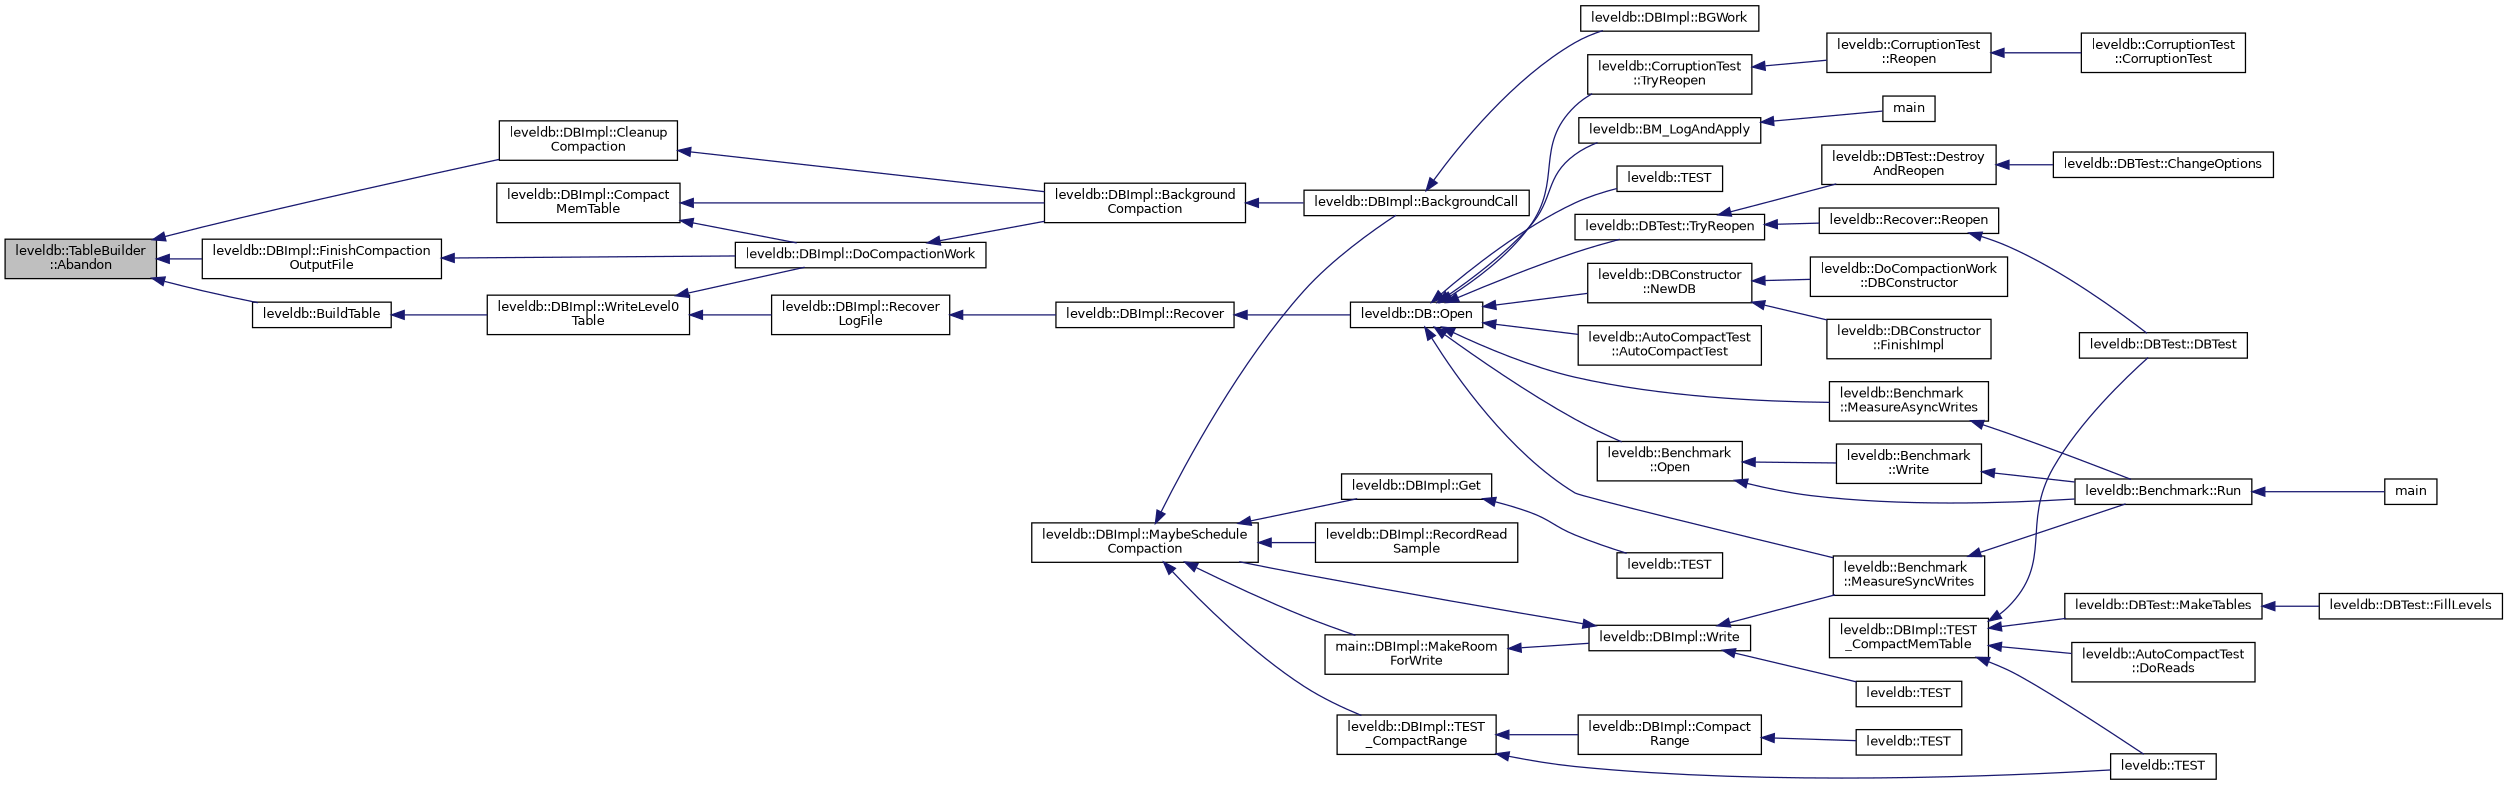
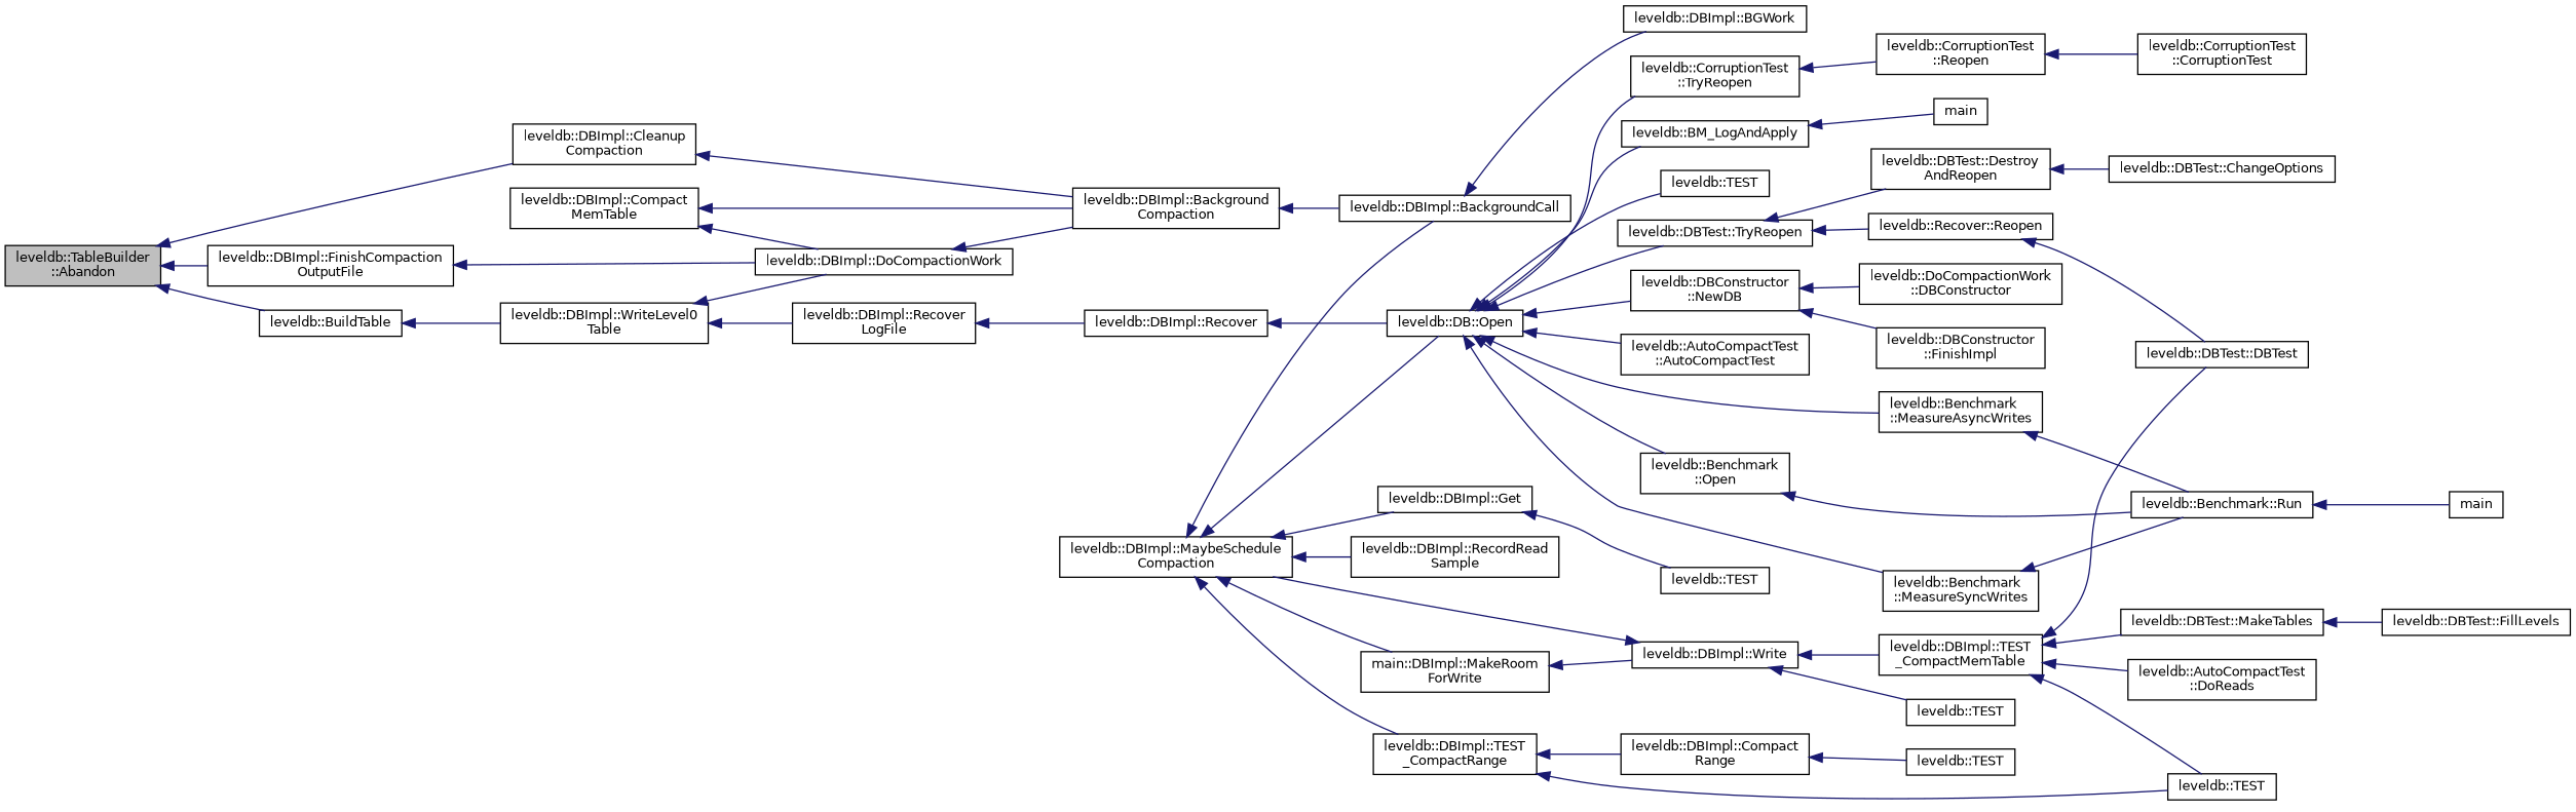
  digraph {
    rankdir=LR
    node [color=black fillcolor=white fontname=Helvetica fontsize=10 shape=record style=filled]
    edge [color=midnightblue dir=back fontname=Helvetica fontsize=10 labelfontname=Helvetica labelfontsize=10 style=solid]
    n1 [fillcolor=grey75 fontcolor=black height=0.2 label="leveldb::TableBuilder\l::Abandon" width=0.4]
    n2 [height=0.2 label="leveldb::BuildTable" width=0.4]
    n3 [height=0.2 label="leveldb::DBImpl::Cleanup\lCompaction" width=0.4]
    n4 [height=0.2 label="leveldb::DBImpl::FinishCompaction\lOutputFile" width=0.4]
    n5 [height=0.2 label="leveldb::DBImpl::WriteLevel0\lTable" width=0.4]
    n6 [height=0.2 label="leveldb::DBImpl::Background\lCompaction" width=0.4]
    n7 [height=0.2 label="leveldb::DBImpl::DoCompactionWork" width=0.4]
    n8 [height=0.2 label="leveldb::DBImpl::Recover\lLogFile" width=0.4]
    n9 [height=0.2 label="leveldb::DBImpl::Recover" width=0.4]
    n10 [height=0.2 label="leveldb::DBImpl::Compact\lMemTable" width=0.4]
    n11 [height=0.2 label="leveldb::DB::Open" width=0.4]
    n12 [height=0.2 label="leveldb::AutoCompactTest\l::AutoCompactTest" width=0.4]
    n13 [height=0.2 label="leveldb::CorruptionTest\l::TryReopen" width=0.4]
    n14 [height=0.2 label="leveldb::Benchmark\l::Open" width=0.4]
    n15 [height=0.2 label="leveldb::Benchmark\l::MeasureAsyncWrites" width=0.4]
    n16 [height=0.2 label="leveldb::Benchmark\l::MeasureSyncWrites" width=0.4]
    n17 [height=0.2 label="leveldb::DBTest::TryReopen" width=0.4]
    n18 [height=0.2 label="leveldb::TEST" width=0.4]
    n19 [height=0.2 label="leveldb::BM_LogAndApply" width=0.4]
    n20 [height=0.2 label="leveldb::DBConstructor\l::NewDB" width=0.4]
    n21 [height=0.2 label="leveldb::CorruptionTest\l::Reopen" width=0.4]
    n22 [height=0.2 label="leveldb::Benchmark::Run" width=0.4]
-   n23 [height=0.2 label="leveldb::Benchmark\l::Write" width=0.4]
    n24 [height=0.2 label="leveldb::Recover::Reopen" width=0.4]
    n25 [height=0.2 label="leveldb::DBTest::Destroy\lAndReopen" width=0.4]
    n26 [height=0.2 label=main width=0.4]
    n27 [height=0.2 label="leveldb::DoCompactionWork\l::DBConstructor" width=0.4]
    n28 [height=0.2 label="leveldb::DBConstructor\l::FinishImpl" width=0.4]
    n29 [height=0.2 label="leveldb::CorruptionTest\l::CorruptionTest" width=0.4]
    n30 [height=0.2 label=main width=0.4]
    n31 [height=0.2 label="leveldb::DBTest::DBTest" width=0.4]
    n32 [height=0.2 label="leveldb::DBTest::ChangeOptions" width=0.4]
    n33 [height=0.2 label="leveldb::DBImpl::BackgroundCall" width=0.4]
    n34 [height=0.2 label="leveldb::DBImpl::BGWork" width=0.4]
    n35 [height=0.2 label="leveldb::DBImpl::MaybeSchedule\lCompaction" width=0.4]
    n36 [height=0.2 label="leveldb::DBImpl::TEST\l_CompactRange" width=0.4]
    n37 [height=0.2 label="leveldb::DBImpl::Get" width=0.4]
    n38 [height=0.2 label="leveldb::DBImpl::RecordRead\lSample" width=0.4]
    n39 [height=0.2 label="main::DBImpl::MakeRoom\lForWrite" width=0.4]
    n40 [height=0.2 label="leveldb::TEST" width=0.4]
    n41 [height=0.2 label="leveldb::DBImpl::Compact\lRange" width=0.4]
    n42 [height=0.2 label="leveldb::TEST" width=0.4]
    n43 [height=0.2 label="leveldb::DBImpl::Write" width=0.4]
    n44 [height=0.2 label="leveldb::TEST" width=0.4]
    n45 [height=0.2 label="leveldb::TEST" width=0.4]
    n46 [height=0.2 label="leveldb::DBImpl::TEST\l_CompactMemTable" width=0.4]
    n47 [height=0.2 label="leveldb::AutoCompactTest\l::DoReads" width=0.4]
    n48 [height=0.2 label="leveldb::DBTest::MakeTables" width=0.4]
    n49 [height=0.2 label="leveldb::DBTest::FillLevels" width=0.4]
    n1 -> n2
    n1 -> n3
    n1 -> n4
    n2 -> n5
    n3 -> n6
    n4 -> n7
    n5 -> n7
    n5 -> n8
    n6 -> n33
    n7 -> n6
    n8 -> n9
    n9 -> n11
    n10 -> n6
    n10 -> n7
    n11 -> n12
    n11 -> n13
    n11 -> n14
    n11 -> n15
    n11 -> n16
    n11 -> n17
    n11 -> n18
    n11 -> n19
    n11 -> n20
    n13 -> n21
    n14 -> n22
-   n14 -> n23
    n15 -> n22
    n16 -> n22
    n17 -> n24
    n17 -> n25
    n19 -> n26
    n20 -> n27
    n20 -> n28
    n21 -> n29
    n22 -> n30
-   n23 -> n22
    n24 -> n31
    n25 -> n32
    n33 -> n34
+   n35 -> n11
    n35 -> n33
    n35 -> n36
    n35 -> n37
    n35 -> n38
    n35 -> n39
    n36 -> n40
    n36 -> n41
    n37 -> n42
    n39 -> n43
    n41 -> n44
    n43 -> n35
    n43 -> n45
-   n43 -> n16
+   n43 -> n46
    n46 -> n31
    n46 -> n40
    n46 -> n47
    n46 -> n48
    n48 -> n49
  }
